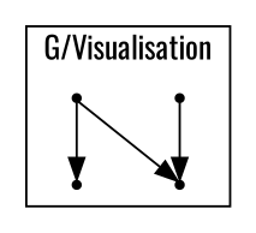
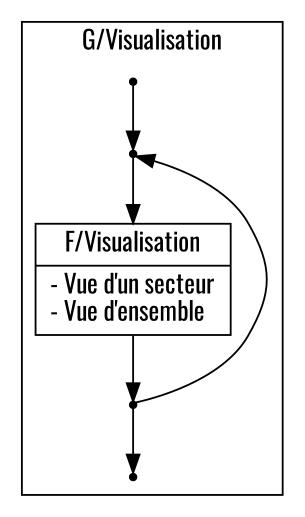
  digraph {
    fontname=Oswald
    node [fontname=Oswald shape=point]
    edge [fontname=Oswald]
    begin
    end
    up
    down
+   n5 [label="{F/Visualisation|- Vue d'un secteur\l- Vue d'ensemble\l}" shape=record]
    subgraph cluster_1 {
      label="G/Visualisation"
      begin
      end
      up
      down
+     n5
    }
    begin -> up
+   up -> n5
    down -> end
    down -> up [constraint=false]
+   n5 -> down
  }
